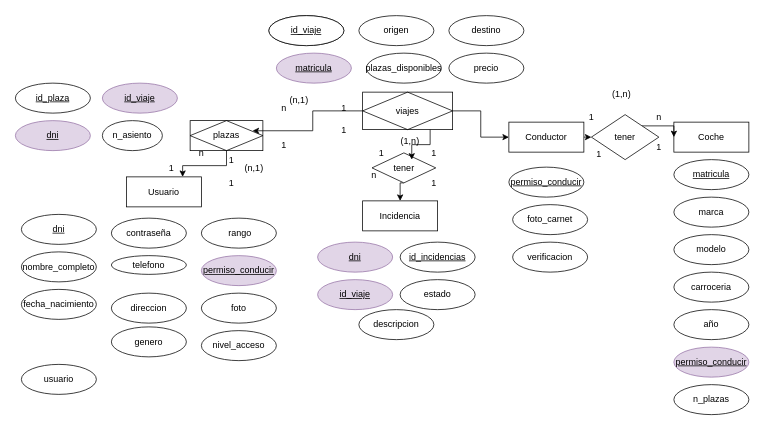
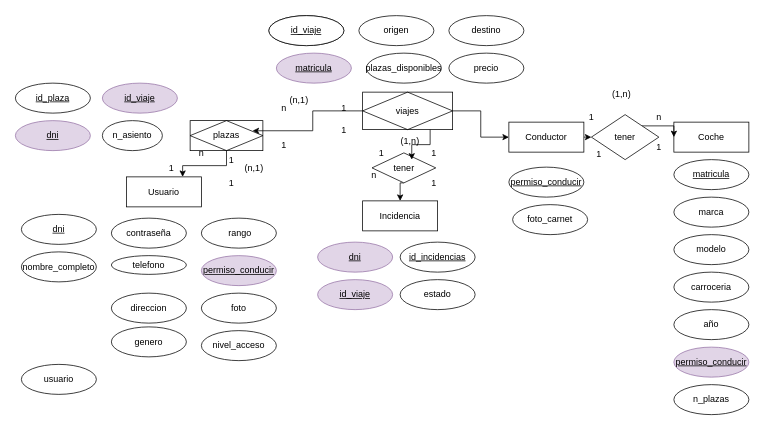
  <mxCell id="0" />
  <mxCell id="1" parent="0" />
  <mxCell id="2" value="Usuario" style="whiteSpace=wrap;html=1;align=center;" parent="1" vertex="1"><mxGeometry x="168" y="235" width="100" height="40" as="geometry" /></mxCell>
  <mxCell id="3" style="edgeStyle=orthogonalEdgeStyle;rounded=0;orthogonalLoop=1;jettySize=auto;html=1;exitX=1;exitY=0.5;exitDx=0;exitDy=0;entryX=0;entryY=0.5;entryDx=0;entryDy=0;" edge="1" parent="1" source="4" target="44"><mxGeometry relative="1" as="geometry" /></mxCell>
  <mxCell id="4" value="Conductor" style="whiteSpace=wrap;html=1;align=center;" parent="1" vertex="1"><mxGeometry x="678" y="162" width="100" height="40" as="geometry" /></mxCell>
  <mxCell id="5" value="nombre_completo" style="ellipse;whiteSpace=wrap;html=1;align=center;" parent="1" vertex="1"><mxGeometry x="28" y="335" width="100" height="40" as="geometry" /></mxCell>
  <mxCell id="6" value="dni" style="ellipse;whiteSpace=wrap;html=1;align=center;fontStyle=4;" parent="1" vertex="1"><mxGeometry x="28" y="285" width="100" height="40" as="geometry" /></mxCell>
- <mxCell id="7" value="fecha_nacimiento" style="ellipse;whiteSpace=wrap;html=1;align=center;" parent="1" vertex="1"><mxGeometry x="28" y="385" width="100" height="40" as="geometry" /></mxCell>
  <mxCell id="8" value="usuario" style="ellipse;whiteSpace=wrap;html=1;align=center;" parent="1" vertex="1"><mxGeometry x="28" y="485" width="100" height="40" as="geometry" /></mxCell>
  <mxCell id="9" value="contraseña" style="ellipse;whiteSpace=wrap;html=1;align=center;" parent="1" vertex="1"><mxGeometry x="148" y="290" width="100" height="40" as="geometry" /></mxCell>
  <mxCell id="10" value="telefono" style="ellipse;whiteSpace=wrap;html=1;align=center;" parent="1" vertex="1"><mxGeometry x="148" y="340" width="100" height="25" as="geometry" /></mxCell>
  <mxCell id="11" value="direccion" style="ellipse;whiteSpace=wrap;html=1;align=center;" parent="1" vertex="1"><mxGeometry x="148" y="390" width="100" height="40" as="geometry" /></mxCell>
  <mxCell id="12" value="genero" style="ellipse;whiteSpace=wrap;html=1;align=center;" parent="1" vertex="1"><mxGeometry x="148" y="435" width="100" height="40" as="geometry" /></mxCell>
  <mxCell id="13" value="&amp;nbsp;rango" style="ellipse;whiteSpace=wrap;html=1;align=center;" parent="1" vertex="1"><mxGeometry x="268" y="290" width="100" height="40" as="geometry" /></mxCell>
  <mxCell id="14" value="permiso_conducir" style="ellipse;whiteSpace=wrap;html=1;align=center;fontStyle=4;fillColor=#e1d5e7;strokeColor=#9673a6;" parent="1" vertex="1"><mxGeometry x="268" y="340" width="100" height="40" as="geometry" /></mxCell>
  <mxCell id="15" value="permiso_conducir" style="ellipse;whiteSpace=wrap;html=1;align=center;fontStyle=4;" parent="1" vertex="1"><mxGeometry x="678" y="222" width="100" height="40" as="geometry" /></mxCell>
- <mxCell id="16" value="verificacion" style="ellipse;whiteSpace=wrap;html=1;align=center;" parent="1" vertex="1"><mxGeometry x="683" y="322" width="100" height="40" as="geometry" /></mxCell>
  <mxCell id="17" value="marca" style="ellipse;whiteSpace=wrap;html=1;align=center;" parent="1" vertex="1"><mxGeometry x="898" y="262" width="100" height="40" as="geometry" /></mxCell>
  <mxCell id="18" value="modelo" style="ellipse;whiteSpace=wrap;html=1;align=center;" parent="1" vertex="1"><mxGeometry x="898" y="312" width="100" height="40" as="geometry" /></mxCell>
  <mxCell id="19" value="carroceria" style="ellipse;whiteSpace=wrap;html=1;align=center;" parent="1" vertex="1"><mxGeometry x="898" y="362" width="100" height="40" as="geometry" /></mxCell>
  <mxCell id="20" value="año" style="ellipse;whiteSpace=wrap;html=1;align=center;" parent="1" vertex="1"><mxGeometry x="898" y="412" width="100" height="40" as="geometry" /></mxCell>
  <mxCell id="21" value="matricula" style="ellipse;whiteSpace=wrap;html=1;align=center;fontStyle=4;" parent="1" vertex="1"><mxGeometry x="898" y="212" width="100" height="40" as="geometry" /></mxCell>
  <mxCell id="22" value="Coche" style="whiteSpace=wrap;html=1;align=center;" parent="1" vertex="1"><mxGeometry x="898" y="162" width="100" height="40" as="geometry" /></mxCell>
  <mxCell id="23" value="permiso_conducir" style="ellipse;whiteSpace=wrap;html=1;align=center;fontStyle=4;fillColor=#e1d5e7;strokeColor=#9673a6;" parent="1" vertex="1"><mxGeometry x="898" y="462" width="100" height="40" as="geometry" /></mxCell>
  <mxCell id="24" value="foto" style="ellipse;whiteSpace=wrap;html=1;align=center;" parent="1" vertex="1"><mxGeometry x="268" y="390" width="100" height="40" as="geometry" /></mxCell>
  <mxCell id="25" value="foto_carnet" style="ellipse;whiteSpace=wrap;html=1;align=center;" parent="1" vertex="1"><mxGeometry x="683" y="272" width="100" height="40" as="geometry" /></mxCell>
  <mxCell id="26" value="id_viaje" style="ellipse;whiteSpace=wrap;html=1;align=center;fontStyle=4;" parent="1" vertex="1"><mxGeometry x="358" y="20" width="100" height="40" as="geometry" /></mxCell>
  <mxCell id="27" value="origen" style="ellipse;whiteSpace=wrap;html=1;align=center;" parent="1" vertex="1"><mxGeometry x="478" y="20" width="100" height="40" as="geometry" /></mxCell>
  <mxCell id="28" value="destino" style="ellipse;whiteSpace=wrap;html=1;align=center;" parent="1" vertex="1"><mxGeometry x="598" y="20" width="100" height="40" as="geometry" /></mxCell>
  <mxCell id="29" value="n_asiento" style="ellipse;whiteSpace=wrap;html=1;align=center;" parent="1" vertex="1"><mxGeometry x="136" y="160" width="80" height="40" as="geometry" /></mxCell>
  <mxCell id="30" value="n_plazas" style="ellipse;whiteSpace=wrap;html=1;align=center;" parent="1" vertex="1"><mxGeometry x="898" y="512" width="100" height="40" as="geometry" /></mxCell>
  <mxCell id="31" value="matricula" style="ellipse;whiteSpace=wrap;html=1;align=center;fontStyle=4;fillColor=#e1d5e7;strokeColor=#9673a6;" parent="1" vertex="1"><mxGeometry x="368" y="70" width="100" height="40" as="geometry" /></mxCell>
  <mxCell id="32" value="nivel_acceso" style="ellipse;whiteSpace=wrap;html=1;align=center;" parent="1" vertex="1"><mxGeometry x="268" y="440" width="100" height="40" as="geometry" /></mxCell>
  <mxCell id="33" value="id_viaje" style="ellipse;whiteSpace=wrap;html=1;align=center;fontStyle=4;" parent="1" vertex="1"><mxGeometry x="358" y="20" width="100" height="40" as="geometry" /></mxCell>
  <mxCell id="34" value="id_viaje" style="ellipse;whiteSpace=wrap;html=1;align=center;fontStyle=4;fillColor=#e1d5e7;strokeColor=#9673a6;" parent="1" vertex="1"><mxGeometry x="136" y="110" width="100" height="40" as="geometry" /></mxCell>
  <mxCell id="35" value="dni" style="ellipse;whiteSpace=wrap;html=1;align=center;fontStyle=4;fillColor=#e1d5e7;strokeColor=#9673a6;" parent="1" vertex="1"><mxGeometry x="20" y="160" width="100" height="40" as="geometry" /></mxCell>
  <mxCell id="36" value="plazas_disponibles" style="ellipse;whiteSpace=wrap;html=1;align=center;" parent="1" vertex="1"><mxGeometry x="488" y="70" width="100" height="40" as="geometry" /></mxCell>
  <mxCell id="37" value="id_plaza" style="ellipse;whiteSpace=wrap;html=1;align=center;fontStyle=4;" parent="1" vertex="1"><mxGeometry x="20" y="110" width="100" height="40" as="geometry" /></mxCell>
  <mxCell id="38" value="precio" style="ellipse;whiteSpace=wrap;html=1;align=center;" parent="1" vertex="1"><mxGeometry x="598" y="70" width="100" height="40" as="geometry" /></mxCell>
  <mxCell id="39" value="Incidencia" style="whiteSpace=wrap;html=1;align=center;" parent="1" vertex="1"><mxGeometry x="483" y="267" width="100" height="40" as="geometry" /></mxCell>
  <mxCell id="40" value="id_viaje" style="ellipse;whiteSpace=wrap;html=1;align=center;fontStyle=4;fillColor=#e1d5e7;strokeColor=#9673a6;" parent="1" vertex="1"><mxGeometry x="423" y="372" width="100" height="40" as="geometry" /></mxCell>
  <mxCell id="41" value="dni" style="ellipse;whiteSpace=wrap;html=1;align=center;fontStyle=4;fillColor=#e1d5e7;strokeColor=#9673a6;" parent="1" vertex="1"><mxGeometry x="423" y="322" width="100" height="40" as="geometry" /></mxCell>
- <mxCell id="42" value="descripcion" style="ellipse;whiteSpace=wrap;html=1;align=center;" parent="1" vertex="1"><mxGeometry x="478" y="412" width="100" height="40" as="geometry" /></mxCell>
  <mxCell id="43" style="edgeStyle=orthogonalEdgeStyle;rounded=0;orthogonalLoop=1;jettySize=auto;html=1;exitX=1;exitY=0;exitDx=0;exitDy=0;entryX=0;entryY=0.5;entryDx=0;entryDy=0;" edge="1" parent="1" source="44" target="22"><mxGeometry relative="1" as="geometry" /></mxCell>
  <mxCell id="44" value="tener" style="shape=rhombus;perimeter=rhombusPerimeter;whiteSpace=wrap;html=1;align=center;" parent="1" vertex="1"><mxGeometry x="788" y="152" width="90" height="60" as="geometry" /></mxCell>
  <mxCell id="45" value="&lt;u&gt;id_incidencias&lt;/u&gt;" style="ellipse;whiteSpace=wrap;html=1;align=center;" parent="1" vertex="1"><mxGeometry x="533" y="322" width="100" height="40" as="geometry" /></mxCell>
  <mxCell id="46" value="estado" style="ellipse;whiteSpace=wrap;html=1;align=center;" parent="1" vertex="1"><mxGeometry x="533" y="372" width="100" height="40" as="geometry" /></mxCell>
  <mxCell id="47" style="edgeStyle=orthogonalEdgeStyle;rounded=0;orthogonalLoop=1;jettySize=auto;html=1;exitX=1;exitY=0.5;exitDx=0;exitDy=0;entryX=0;entryY=0.5;entryDx=0;entryDy=0;" parent="1" source="48" target="4" edge="1"><mxGeometry relative="1" as="geometry" /></mxCell>
  <mxCell id="48" value="viajes" style="shape=associativeEntity;whiteSpace=wrap;html=1;align=center;" parent="1" vertex="1"><mxGeometry x="483" y="122" width="120" height="50" as="geometry" /></mxCell>
  <mxCell id="49" style="edgeStyle=orthogonalEdgeStyle;rounded=0;orthogonalLoop=1;jettySize=auto;html=1;exitX=0.5;exitY=1;exitDx=0;exitDy=0;entryX=0.75;entryY=0;entryDx=0;entryDy=0;" parent="1" source="50" target="2" edge="1"><mxGeometry relative="1" as="geometry" /></mxCell>
  <mxCell id="50" value="plazas" style="shape=associativeEntity;whiteSpace=wrap;html=1;align=center;" parent="1" vertex="1"><mxGeometry x="253" y="160" width="97" height="40" as="geometry" /></mxCell>
  <mxCell id="51" value="1" style="text;html=1;align=center;verticalAlign=middle;resizable=0;points=[];autosize=1;strokeColor=none;fillColor=none;" parent="1" vertex="1"><mxGeometry x="773" y="140" width="30" height="30" as="geometry" /></mxCell>
  <mxCell id="52" value="n" style="text;html=1;align=center;verticalAlign=middle;resizable=0;points=[];autosize=1;strokeColor=none;fillColor=none;" parent="1" vertex="1"><mxGeometry x="863" y="140" width="30" height="30" as="geometry" /></mxCell>
  <mxCell id="53" value="1" style="text;html=1;align=center;verticalAlign=middle;resizable=0;points=[];autosize=1;strokeColor=none;fillColor=none;" parent="1" vertex="1"><mxGeometry x="783" y="190" width="30" height="30" as="geometry" /></mxCell>
  <mxCell id="54" value="1" style="text;html=1;align=center;verticalAlign=middle;resizable=0;points=[];autosize=1;strokeColor=none;fillColor=none;" parent="1" vertex="1"><mxGeometry x="863" y="180" width="30" height="30" as="geometry" /></mxCell>
  <mxCell id="55" value="(1,n)" style="text;html=1;align=center;verticalAlign=middle;resizable=0;points=[];autosize=1;strokeColor=none;fillColor=none;" parent="1" vertex="1"><mxGeometry x="803" y="110" width="50" height="30" as="geometry" /></mxCell>
  <mxCell id="56" style="edgeStyle=orthogonalEdgeStyle;rounded=0;orthogonalLoop=1;jettySize=auto;html=1;exitX=0;exitY=0.5;exitDx=0;exitDy=0;entryX=0.859;entryY=0.338;entryDx=0;entryDy=0;entryPerimeter=0;" parent="1" source="48" target="50" edge="1"><mxGeometry relative="1" as="geometry"><mxPoint x="400" y="155" as="sourcePoint" /></mxGeometry></mxCell>
  <mxCell id="57" style="edgeStyle=orthogonalEdgeStyle;rounded=0;orthogonalLoop=1;jettySize=auto;html=1;exitX=0.5;exitY=1;exitDx=0;exitDy=0;entryX=0.5;entryY=0;entryDx=0;entryDy=0;" edge="1" parent="1" source="58" target="39"><mxGeometry relative="1" as="geometry" /></mxCell>
  <mxCell id="58" value="tener" style="shape=rhombus;perimeter=rhombusPerimeter;whiteSpace=wrap;html=1;align=center;" parent="1" vertex="1"><mxGeometry x="495.5" y="203" width="85" height="40" as="geometry" /></mxCell>
  <mxCell id="59" value="1" style="text;html=1;align=center;verticalAlign=middle;resizable=0;points=[];autosize=1;strokeColor=none;fillColor=none;" parent="1" vertex="1"><mxGeometry x="493" y="188" width="30" height="30" as="geometry" /></mxCell>
  <mxCell id="60" value="n" style="text;html=1;align=center;verticalAlign=middle;resizable=0;points=[];autosize=1;strokeColor=none;fillColor=none;" parent="1" vertex="1"><mxGeometry x="483" y="218" width="30" height="30" as="geometry" /></mxCell>
  <mxCell id="61" value="1" style="text;html=1;align=center;verticalAlign=middle;resizable=0;points=[];autosize=1;strokeColor=none;fillColor=none;" parent="1" vertex="1"><mxGeometry x="563" y="228" width="30" height="30" as="geometry" /></mxCell>
  <mxCell id="62" value="1" style="text;html=1;align=center;verticalAlign=middle;resizable=0;points=[];autosize=1;strokeColor=none;fillColor=none;" parent="1" vertex="1"><mxGeometry x="563" y="188" width="30" height="30" as="geometry" /></mxCell>
  <mxCell id="63" value="(1,n)" style="text;html=1;align=center;verticalAlign=middle;resizable=0;points=[];autosize=1;strokeColor=none;fillColor=none;" parent="1" vertex="1"><mxGeometry x="520.5" y="172" width="50" height="30" as="geometry" /></mxCell>
  <mxCell id="64" value="n" style="text;html=1;align=center;verticalAlign=middle;resizable=0;points=[];autosize=1;strokeColor=none;fillColor=none;" vertex="1" parent="1"><mxGeometry x="363" y="128" width="30" height="30" as="geometry" /></mxCell>
  <mxCell id="65" value="1" style="text;html=1;align=center;verticalAlign=middle;resizable=0;points=[];autosize=1;strokeColor=none;fillColor=none;" vertex="1" parent="1"><mxGeometry x="443" y="128" width="30" height="30" as="geometry" /></mxCell>
  <mxCell id="66" value="1" style="text;html=1;align=center;verticalAlign=middle;resizable=0;points=[];autosize=1;strokeColor=none;fillColor=none;" vertex="1" parent="1"><mxGeometry x="363" y="178" width="30" height="30" as="geometry" /></mxCell>
  <mxCell id="67" value="1" style="text;html=1;align=center;verticalAlign=middle;resizable=0;points=[];autosize=1;strokeColor=none;fillColor=none;" vertex="1" parent="1"><mxGeometry x="443" y="158" width="30" height="30" as="geometry" /></mxCell>
  <mxCell id="68" value="(n,1)" style="text;html=1;align=center;verticalAlign=middle;resizable=0;points=[];autosize=1;strokeColor=none;fillColor=none;" vertex="1" parent="1"><mxGeometry x="373" y="118" width="50" height="30" as="geometry" /></mxCell>
  <mxCell id="69" value="1" style="text;html=1;align=center;verticalAlign=middle;resizable=0;points=[];autosize=1;strokeColor=none;fillColor=none;" vertex="1" parent="1"><mxGeometry x="293" y="198" width="30" height="30" as="geometry" /></mxCell>
  <mxCell id="70" value="1" style="text;html=1;align=center;verticalAlign=middle;resizable=0;points=[];autosize=1;strokeColor=none;fillColor=none;" vertex="1" parent="1"><mxGeometry x="293" y="228" width="30" height="30" as="geometry" /></mxCell>
  <mxCell id="71" value="n" style="text;html=1;align=center;verticalAlign=middle;resizable=0;points=[];autosize=1;strokeColor=none;fillColor=none;" vertex="1" parent="1"><mxGeometry x="253" y="188" width="30" height="30" as="geometry" /></mxCell>
  <mxCell id="72" value="1" style="text;html=1;align=center;verticalAlign=middle;resizable=0;points=[];autosize=1;strokeColor=none;fillColor=none;" vertex="1" parent="1"><mxGeometry x="213" y="208" width="30" height="30" as="geometry" /></mxCell>
  <mxCell id="73" value="(n,1)" style="text;html=1;align=center;verticalAlign=middle;resizable=0;points=[];autosize=1;strokeColor=none;fillColor=none;" vertex="1" parent="1"><mxGeometry x="313" y="208" width="50" height="30" as="geometry" /></mxCell>
  <mxCell id="74" style="edgeStyle=orthogonalEdgeStyle;rounded=0;orthogonalLoop=1;jettySize=auto;html=1;exitX=0.75;exitY=1;exitDx=0;exitDy=0;entryX=0.624;entryY=0.225;entryDx=0;entryDy=0;entryPerimeter=0;" edge="1" parent="1" source="48" target="58"><mxGeometry relative="1" as="geometry" /></mxCell>
